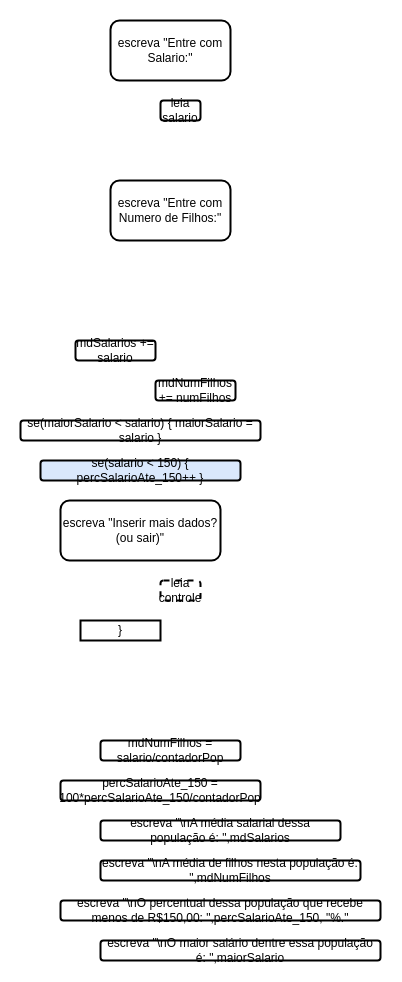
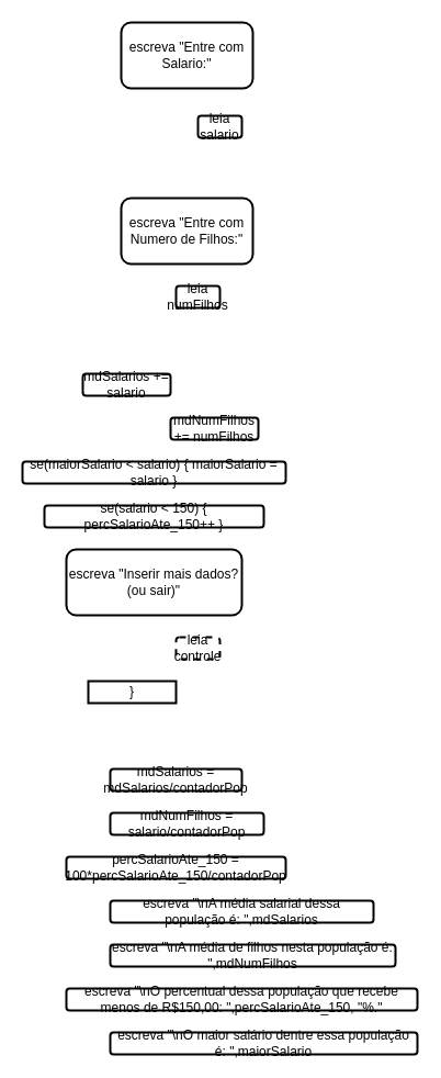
  <mxCell id="0" />
  <mxCell id="1" parent="0" />
  <mxCell id="2" value="escreva &quot;Entre com Salario:&quot;" style="whiteSpace=wrap;html=1;strokeWidth=2;rounded=1;" vertex="1" connectable="0" parent="1"><mxGeometry x="110" y="20" width="120" height="60" as="geometry" /></mxCell>
- <mxCell id="3" value="leia salario" style="whiteSpace=wrap;html=1;strokeWidth=2;rounded=1;" vertex="1" connectable="0" parent="1"><mxGeometry x="160" y="100" width="40" height="20" as="geometry" /></mxCell>
+ <mxCell id="3" value="leia salario" style="whiteSpace=wrap;html=1;strokeWidth=2;rounded=1;" vertex="1" connectable="0" parent="1"><mxGeometry x="180" y="105" width="40" height="20" as="geometry" /></mxCell>
  <mxCell id="4" value="escreva &quot;Entre com Numero de Filhos:&quot;" style="whiteSpace=wrap;html=1;strokeWidth=2;rounded=1;" vertex="1" connectable="0" parent="1"><mxGeometry x="110" y="180" width="120" height="60" as="geometry" /></mxCell>
+ <mxCell id="5" value="leia numFilhos" style="whiteSpace=wrap;html=1;strokeWidth=2;rounded=1;" vertex="1" connectable="0" parent="1"><mxGeometry x="160" y="260" width="40" height="20" as="geometry" /></mxCell>
  <mxCell id="6" value="mdSalarios += salario" style="whiteSpace=wrap;html=1;strokeWidth=2;rounded=1;" vertex="1" connectable="0" parent="1"><mxGeometry x="75" y="340" width="80" height="20" as="geometry" /></mxCell>
  <mxCell id="7" value="mdNumFilhos += numFilhos" style="whiteSpace=wrap;html=1;strokeWidth=2;rounded=1;" vertex="1" connectable="0" parent="1"><mxGeometry x="155" y="380" width="80" height="20" as="geometry" /></mxCell>
  <mxCell id="8" value="se(maiorSalario &lt; salario) { maiorSalario = salario }" style="whiteSpace=wrap;html=1;strokeWidth=2;rounded=1;" vertex="1" connectable="0" parent="1"><mxGeometry x="20" y="420" width="240" height="20" as="geometry" /></mxCell>
- <mxCell id="9" value="se(salario &lt; 150) { percSalarioAte_150++ }" style="whiteSpace=wrap;html=1;strokeWidth=2;rounded=1;fillColor=#dae8fc;" vertex="1" connectable="0" parent="1"><mxGeometry x="40" y="460" width="200" height="20" as="geometry" /></mxCell>
+ <mxCell id="9" value="se(salario &lt; 150) { percSalarioAte_150++ }" style="whiteSpace=wrap;html=1;strokeWidth=2;rounded=1;" vertex="1" connectable="0" parent="1"><mxGeometry x="40" y="460" width="200" height="20" as="geometry" /></mxCell>
  <mxCell id="10" value="escreva &quot;Inserir mais dados? (ou sair)&quot;" style="whiteSpace=wrap;html=1;strokeWidth=2;rounded=1;" vertex="1" connectable="0" parent="1"><mxGeometry x="60" y="500" width="160" height="60" as="geometry" /></mxCell>
  <mxCell id="11" value="leia controle" style="whiteSpace=wrap;html=1;strokeWidth=2;rounded=1;dashed=1;" vertex="1" connectable="0" parent="1"><mxGeometry x="160" y="580" width="40" height="20" as="geometry" /></mxCell>
  <mxCell id="12" value="}" style="whiteSpace=wrap;html=1;strokeWidth=2;rounded=0;" vertex="1" connectable="0" parent="1"><mxGeometry x="80" y="620" width="80" height="20" as="geometry" /></mxCell>
+ <mxCell id="13" value="mdSalarios = mdSalarios/contadorPop" style="whiteSpace=wrap;html=1;strokeWidth=2;rounded=1;" vertex="1" connectable="0" parent="1"><mxGeometry x="100" y="700" width="120" height="20" as="geometry" /></mxCell>
  <mxCell id="14" value="mdNumFilhos = salario/contadorPop" style="whiteSpace=wrap;html=1;strokeWidth=2;rounded=1;" vertex="1" connectable="0" parent="1"><mxGeometry x="100" y="740" width="140" height="20" as="geometry" /></mxCell>
  <mxCell id="15" value="percSalarioAte_150 = 100*percSalarioAte_150/contadorPop" style="whiteSpace=wrap;html=1;strokeWidth=2;rounded=1;" vertex="1" connectable="0" parent="1"><mxGeometry x="60" y="780" width="200" height="20" as="geometry" /></mxCell>
  <mxCell id="16" value="escreva &quot;\nA média salarial dessa população é: &quot;,mdSalarios" style="whiteSpace=wrap;html=1;strokeWidth=2;rounded=1;" vertex="1" connectable="0" parent="1"><mxGeometry x="100" y="820" width="240" height="20" as="geometry" /></mxCell>
  <mxCell id="17" value="escreva &quot;\nA média de filhos nesta população é: &quot;,mdNumFilhos" style="whiteSpace=wrap;html=1;strokeWidth=2;rounded=1;" vertex="1" connectable="0" parent="1"><mxGeometry x="100" y="860" width="260" height="20" as="geometry" /></mxCell>
  <mxCell id="18" value="escreva &quot;\nO percentual dessa população que recebe menos de R$150,00: &quot;,percSalarioAte_150, &quot;%.&quot;" style="whiteSpace=wrap;html=1;strokeWidth=2;rounded=1;" vertex="1" connectable="0" parent="1"><mxGeometry x="60" y="900" width="320" height="20" as="geometry" /></mxCell>
  <mxCell id="19" value="escreva &quot;\nO maior salário dentre essa população é: &quot;,maiorSalario" style="whiteSpace=wrap;html=1;strokeWidth=2;rounded=1;" vertex="1" connectable="0" parent="1"><mxGeometry x="100" y="940" width="280" height="20" as="geometry" /></mxCell>
